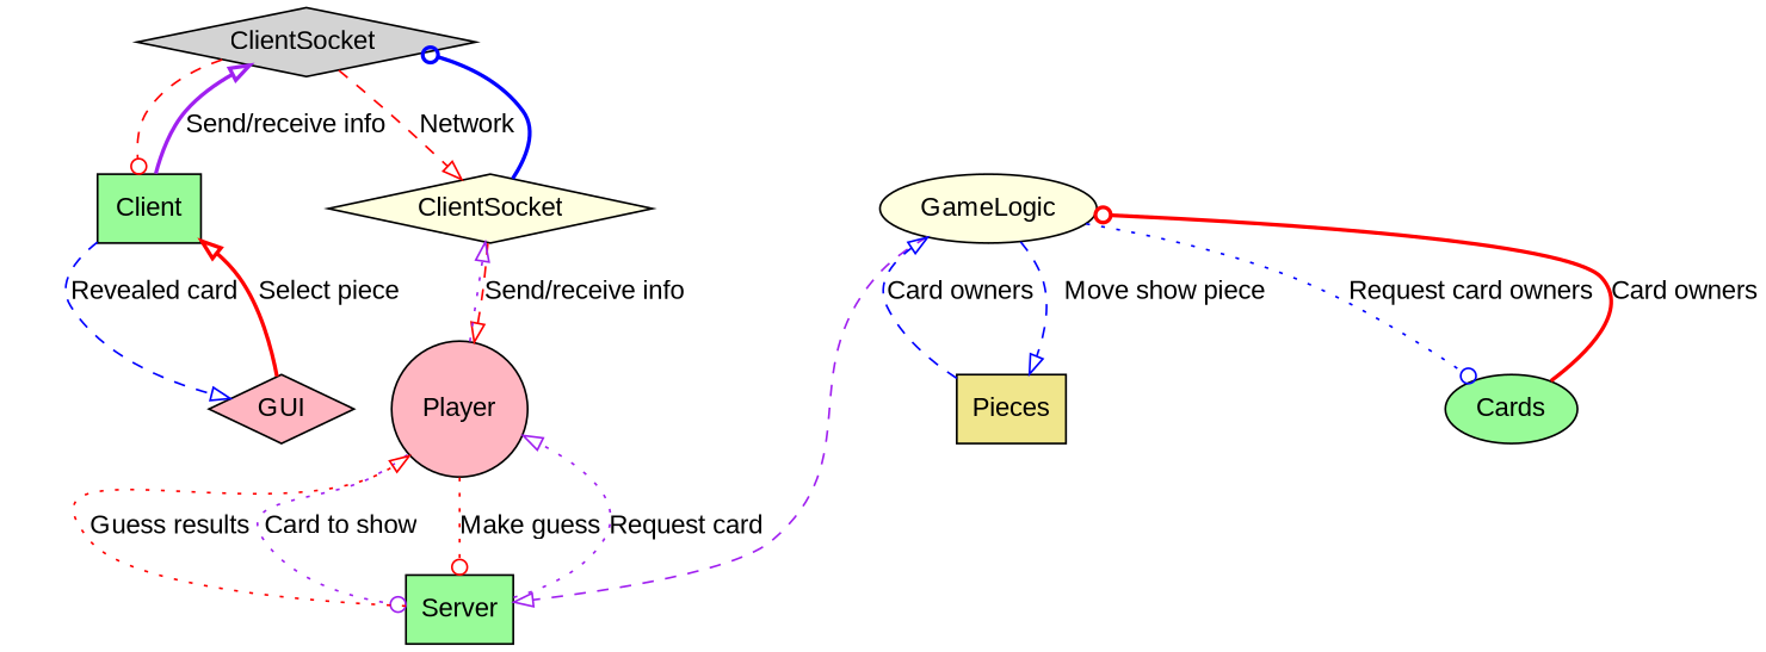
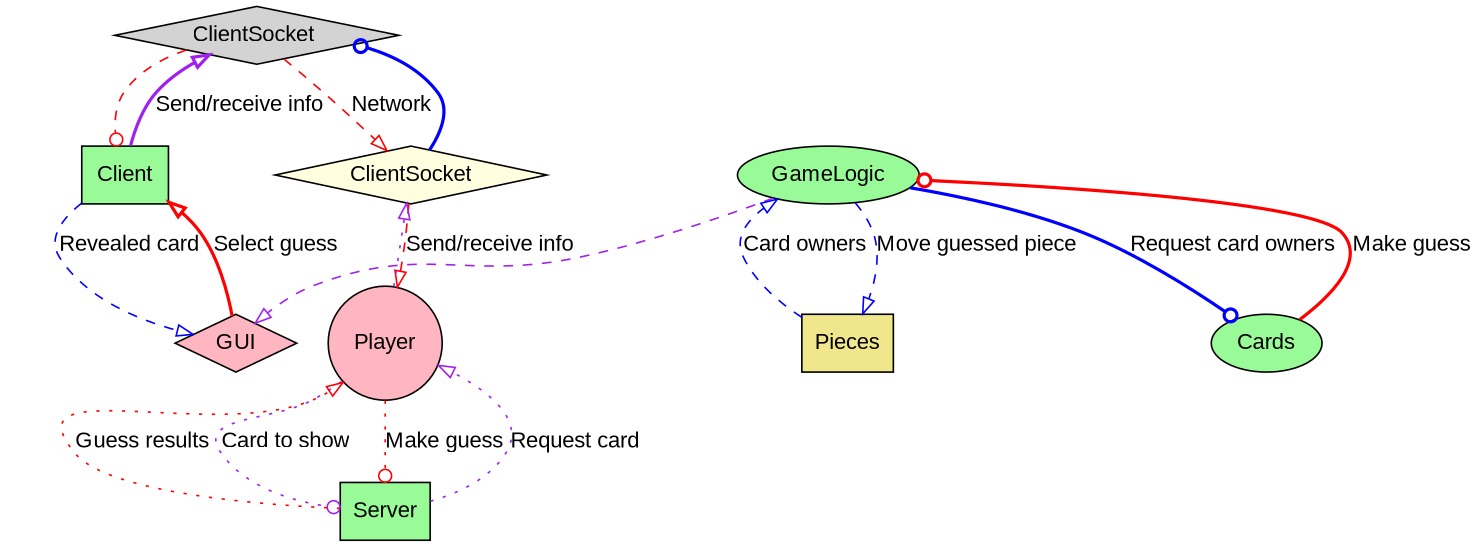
  digraph {
    fontname="Liberation Sans"
    node [fillcolor=palegreen fontname="Liberation Sans" shape=diamond style=filled]
    edge [arrowhead=onormal color=red fontname="Liberation Sans" style=dashed]
    "ClientSocket " [fillcolor=lightgrey]
    Client [shape=box]
    GUI [fillcolor=lightpink]
    ClientSocket [fillcolor=lightyellow]
    Player [fillcolor=lightpink shape=circle]
    Server [shape=box]
-   GameLogic [fillcolor=lightyellow shape=ellipse]
+   GameLogic [shape=ellipse]
    Cards [shape=ellipse]
    Pieces [fillcolor=khaki shape=box]
    "ClientSocket " -> Client [arrowhead=odot]
    "ClientSocket " -> ClientSocket [label=Network]
    Client -> "ClientSocket " [color=purple label="Send/receive info" style=bold]
    Client -> GUI [color=blue label="Revealed card"]
-   GUI -> Client [label="Select piece" style=bold]
+   GUI -> Client [label="Select guess" style=bold]
    ClientSocket -> "ClientSocket " [arrowhead=odot color=blue style=bold]
    ClientSocket -> Player [label="Send/receive info"]
    Player -> ClientSocket [color=purple style=dotted]
    Player -> Server [arrowhead=odot color=purple label="Card to show" style=dotted]
    Player -> Server [arrowhead=odot label="Make guess" style=dotted]
    Server -> Player [color=purple label="Request card" style=dotted]
    Server -> Player [label="Guess results" style=dotted]
-   GameLogic -> Server [color=purple]
-   GameLogic -> Cards [arrowhead=odot color=blue label="Request card owners" style=dotted]
-   GameLogic -> Pieces [color=blue label="Move show piece"]
-   Cards -> GameLogic [arrowhead=odot label="Card owners" style=bold]
+   GameLogic -> GUI [color=purple]
+   GameLogic -> Cards [arrowhead=odot color=blue label="Request card owners" style=bold]
+   GameLogic -> Pieces [color=blue label="Move guessed piece"]
+   Cards -> GameLogic [arrowhead=odot label="Make guess" style=bold]
    Pieces -> GameLogic [color=blue label="Card owners"]
  }
